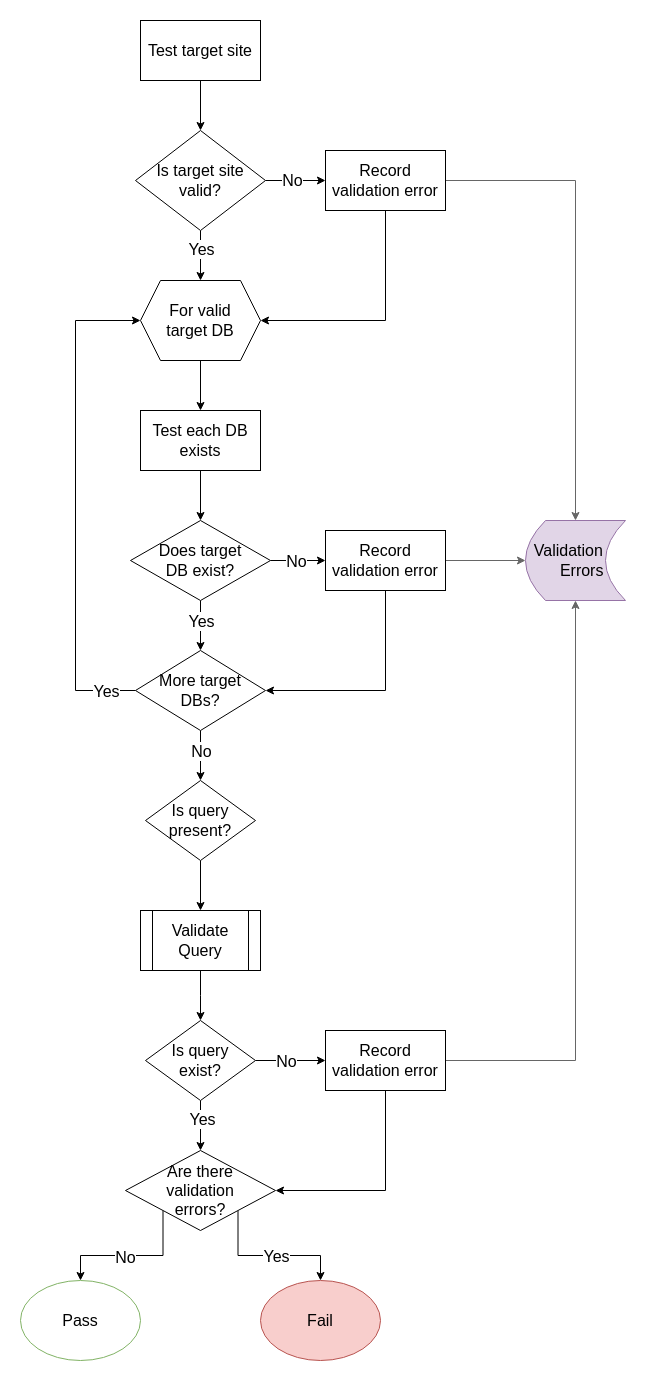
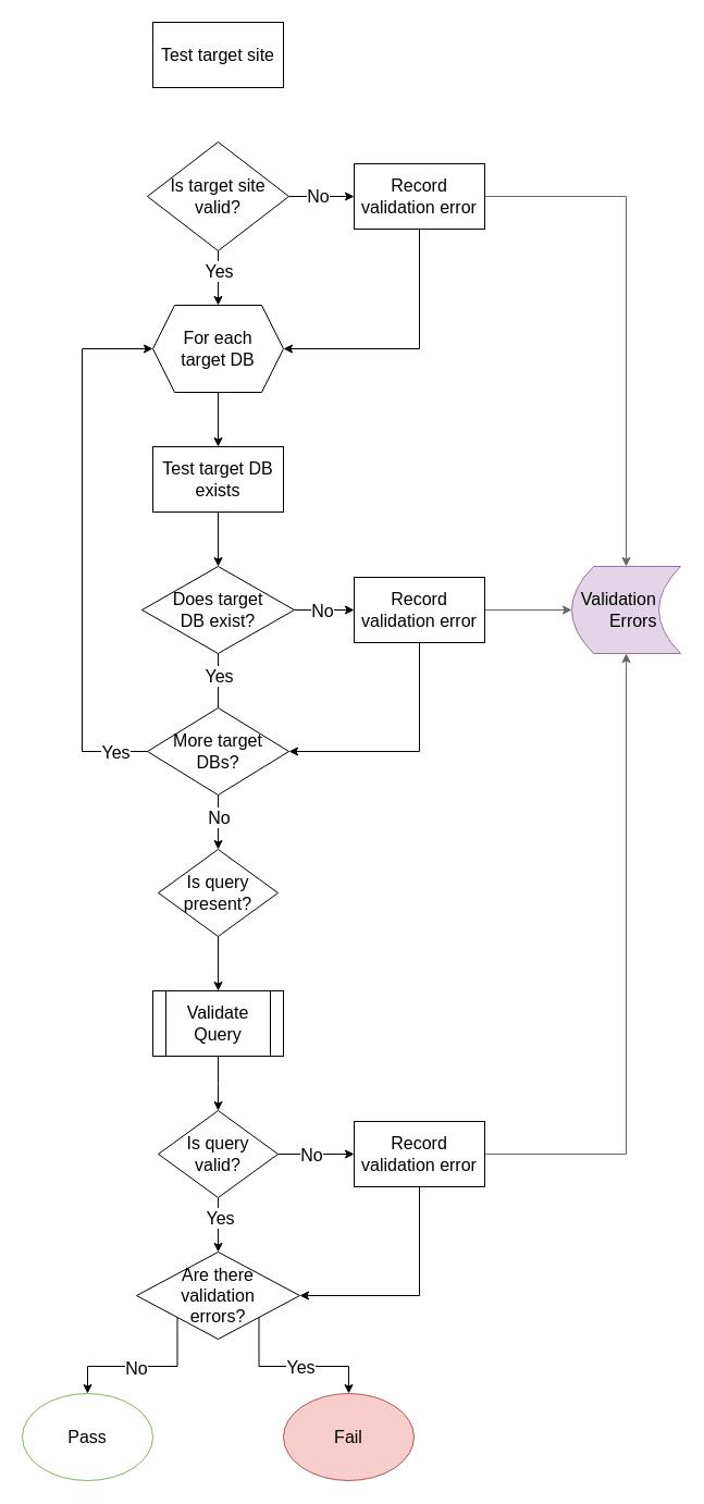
  <mxCell id="0" />
  <mxCell id="1" parent="0" />
- <mxCell id="2" style="edgeStyle=orthogonalEdgeStyle;rounded=0;orthogonalLoop=1;jettySize=auto;html=1;exitX=0.5;exitY=1;exitDx=0;exitDy=0;entryX=0.5;entryY=0;entryDx=0;entryDy=0;fontSize=16;" edge="1" parent="1" source="3" target="8"><mxGeometry relative="1" as="geometry" /></mxCell>
  <mxCell id="3" value="Test target site" style="rounded=0;whiteSpace=wrap;html=1;fontSize=16;" vertex="1" parent="1"><mxGeometry x="140" y="20" width="120" height="60" as="geometry" /></mxCell>
  <mxCell id="4" style="edgeStyle=orthogonalEdgeStyle;rounded=0;orthogonalLoop=1;jettySize=auto;html=1;exitX=1;exitY=0.5;exitDx=0;exitDy=0;entryX=0;entryY=0.5;entryDx=0;entryDy=0;fontSize=16;" edge="1" parent="1" source="8" target="11"><mxGeometry relative="1" as="geometry"><Array as="points"><mxPoint x="285" y="180" /><mxPoint x="285" y="180" /></Array></mxGeometry></mxCell>
  <mxCell id="5" value="No" style="edgeLabel;html=1;align=center;verticalAlign=middle;resizable=0;points=[];fontSize=16;" vertex="1" connectable="0" parent="4"><mxGeometry x="-0.135" y="1" relative="1" as="geometry"><mxPoint as="offset" /></mxGeometry></mxCell>
  <mxCell id="6" style="edgeStyle=orthogonalEdgeStyle;rounded=0;orthogonalLoop=1;jettySize=auto;html=1;exitX=0.5;exitY=1;exitDx=0;exitDy=0;entryX=0.5;entryY=0;entryDx=0;entryDy=0;fontSize=16;" edge="1" parent="1" source="8" target="13"><mxGeometry relative="1" as="geometry" /></mxCell>
  <mxCell id="7" value="Yes" style="edgeLabel;html=1;align=center;verticalAlign=middle;resizable=0;points=[];fontSize=16;" vertex="1" connectable="0" parent="6"><mxGeometry x="-0.275" relative="1" as="geometry"><mxPoint as="offset" /></mxGeometry></mxCell>
  <mxCell id="8" value="Is target site valid?" style="rhombus;whiteSpace=wrap;html=1;fontSize=16;" vertex="1" parent="1"><mxGeometry x="135" y="130" width="130" height="100" as="geometry" /></mxCell>
  <mxCell id="9" style="edgeStyle=orthogonalEdgeStyle;rounded=0;orthogonalLoop=1;jettySize=auto;html=1;exitX=0.5;exitY=1;exitDx=0;exitDy=0;entryX=1;entryY=0.5;entryDx=0;entryDy=0;fontSize=16;" edge="1" parent="1" source="11" target="13"><mxGeometry relative="1" as="geometry" /></mxCell>
  <mxCell id="10" style="edgeStyle=orthogonalEdgeStyle;rounded=0;orthogonalLoop=1;jettySize=auto;html=1;fontSize=16;strokeColor=#666666;" edge="1" parent="1" source="11" target="29"><mxGeometry relative="1" as="geometry" /></mxCell>
  <mxCell id="11" value="Record validation error" style="rounded=0;whiteSpace=wrap;html=1;fontSize=16;" vertex="1" parent="1"><mxGeometry x="325" y="150" width="120" height="60" as="geometry" /></mxCell>
  <mxCell id="12" style="edgeStyle=orthogonalEdgeStyle;rounded=0;orthogonalLoop=1;jettySize=auto;html=1;exitX=0.5;exitY=1;exitDx=0;exitDy=0;entryX=0.5;entryY=0;entryDx=0;entryDy=0;fontSize=16;" edge="1" parent="1" source="13" target="15"><mxGeometry relative="1" as="geometry" /></mxCell>
- <mxCell id="13" value="For valid&lt;br&gt;target DB" style="shape=hexagon;perimeter=hexagonPerimeter2;whiteSpace=wrap;html=1;fixedSize=1;fontSize=16;" vertex="1" parent="1"><mxGeometry x="140" y="280" width="120" height="80" as="geometry" /></mxCell>
+ <mxCell id="13" value="For each&lt;br&gt;target DB" style="shape=hexagon;perimeter=hexagonPerimeter2;whiteSpace=wrap;html=1;fixedSize=1;fontSize=16;" vertex="1" parent="1"><mxGeometry x="140" y="280" width="120" height="80" as="geometry" /></mxCell>
  <mxCell id="14" style="edgeStyle=orthogonalEdgeStyle;rounded=0;orthogonalLoop=1;jettySize=auto;html=1;exitX=0.5;exitY=1;exitDx=0;exitDy=0;entryX=0.5;entryY=0;entryDx=0;entryDy=0;fontSize=16;" edge="1" parent="1" source="15" target="20"><mxGeometry relative="1" as="geometry" /></mxCell>
- <mxCell id="15" value="Test each DB exists" style="rounded=0;whiteSpace=wrap;html=1;fontSize=16;" vertex="1" parent="1"><mxGeometry x="140" y="410" width="120" height="60" as="geometry" /></mxCell>
+ <mxCell id="15" value="Test target DB exists" style="rounded=0;whiteSpace=wrap;html=1;fontSize=16;" vertex="1" parent="1"><mxGeometry x="140" y="410" width="120" height="60" as="geometry" /></mxCell>
  <mxCell id="16" style="edgeStyle=orthogonalEdgeStyle;rounded=0;orthogonalLoop=1;jettySize=auto;html=1;exitX=1;exitY=0.5;exitDx=0;exitDy=0;entryX=0;entryY=0.5;entryDx=0;entryDy=0;fontSize=16;" edge="1" parent="1" source="20" target="23"><mxGeometry relative="1" as="geometry"><Array as="points"><mxPoint x="295" y="560" /><mxPoint x="295" y="560" /></Array></mxGeometry></mxCell>
  <mxCell id="17" value="No" style="edgeLabel;html=1;align=center;verticalAlign=middle;resizable=0;points=[];fontSize=16;" vertex="1" connectable="0" parent="16"><mxGeometry x="-0.276" relative="1" as="geometry"><mxPoint x="5" as="offset" /></mxGeometry></mxCell>
- <mxCell id="18" style="edgeStyle=orthogonalEdgeStyle;rounded=0;orthogonalLoop=1;jettySize=auto;html=1;entryX=0.5;entryY=0;entryDx=0;entryDy=0;fontSize=16;" edge="1" parent="1" source="20" target="28"><mxGeometry relative="1" as="geometry" /></mxCell>
+ <mxCell id="18" style="edgeStyle=orthogonalEdgeStyle;rounded=0;orthogonalLoop=1;jettySize=auto;html=1;entryX=0.5;entryY=0;entryDx=0;entryDy=0;fontSize=16;endArrow=none;" edge="1" parent="1" source="20" target="28"><mxGeometry relative="1" as="geometry" /></mxCell>
  <mxCell id="19" value="Yes" style="edgeLabel;html=1;align=center;verticalAlign=middle;resizable=0;points=[];fontSize=16;" vertex="1" connectable="0" parent="18"><mxGeometry x="-0.184" relative="1" as="geometry"><mxPoint as="offset" /></mxGeometry></mxCell>
  <mxCell id="20" value="Does target&lt;br&gt;DB exist?" style="rhombus;whiteSpace=wrap;html=1;fontSize=16;" vertex="1" parent="1"><mxGeometry x="130" y="520" width="140" height="80" as="geometry" /></mxCell>
  <mxCell id="21" style="edgeStyle=orthogonalEdgeStyle;rounded=0;orthogonalLoop=1;jettySize=auto;html=1;exitX=0.5;exitY=1;exitDx=0;exitDy=0;entryX=1;entryY=0.5;entryDx=0;entryDy=0;fontSize=16;" edge="1" parent="1" source="23" target="28"><mxGeometry relative="1" as="geometry" /></mxCell>
  <mxCell id="22" style="edgeStyle=orthogonalEdgeStyle;rounded=0;orthogonalLoop=1;jettySize=auto;html=1;entryX=0;entryY=0.5;entryDx=0;entryDy=0;fontSize=16;strokeColor=#666666;" edge="1" parent="1" source="23" target="29"><mxGeometry relative="1" as="geometry" /></mxCell>
  <mxCell id="23" value="Record validation error" style="rounded=0;whiteSpace=wrap;html=1;fontSize=16;" vertex="1" parent="1"><mxGeometry x="325" y="530" width="120" height="60" as="geometry" /></mxCell>
  <mxCell id="24" style="edgeStyle=orthogonalEdgeStyle;rounded=0;orthogonalLoop=1;jettySize=auto;html=1;exitX=0.5;exitY=1;exitDx=0;exitDy=0;entryX=0.5;entryY=0;entryDx=0;entryDy=0;fontSize=16;" edge="1" parent="1" source="28" target="33"><mxGeometry relative="1" as="geometry"><Array as="points"><mxPoint x="200" y="750" /><mxPoint x="200" y="750" /></Array></mxGeometry></mxCell>
  <mxCell id="25" value="No" style="edgeLabel;html=1;align=center;verticalAlign=middle;resizable=0;points=[];fontSize=16;" vertex="1" connectable="0" parent="24"><mxGeometry x="-0.079" relative="1" as="geometry"><mxPoint y="-3" as="offset" /></mxGeometry></mxCell>
  <mxCell id="26" style="edgeStyle=orthogonalEdgeStyle;rounded=0;orthogonalLoop=1;jettySize=auto;html=1;exitX=0;exitY=0.5;exitDx=0;exitDy=0;entryX=0;entryY=0.5;entryDx=0;entryDy=0;fontSize=16;" edge="1" parent="1" source="28" target="13"><mxGeometry relative="1" as="geometry"><Array as="points"><mxPoint x="75" y="690" /><mxPoint x="75" y="320" /></Array></mxGeometry></mxCell>
  <mxCell id="27" value="Yes" style="edgeLabel;html=1;align=center;verticalAlign=middle;resizable=0;points=[];fontSize=16;" vertex="1" connectable="0" parent="26"><mxGeometry x="-0.902" y="1" relative="1" as="geometry"><mxPoint x="-6" y="-1" as="offset" /></mxGeometry></mxCell>
  <mxCell id="28" value="More target&lt;br&gt;DBs?" style="rhombus;whiteSpace=wrap;html=1;fontSize=16;" vertex="1" parent="1"><mxGeometry x="135" y="650" width="130" height="80" as="geometry" /></mxCell>
  <mxCell id="29" value="Validation&amp;nbsp; &amp;nbsp;&lt;br&gt;&amp;nbsp; &amp;nbsp;Errors" style="shape=dataStorage;whiteSpace=wrap;html=1;fixedSize=1;fontSize=16;fillColor=#e1d5e7;strokeColor=#9673a6;" vertex="1" parent="1"><mxGeometry x="525" y="520" width="100" height="80" as="geometry" /></mxCell>
  <mxCell id="30" style="edgeStyle=orthogonalEdgeStyle;rounded=0;orthogonalLoop=1;jettySize=auto;html=1;exitX=0.5;exitY=1;exitDx=0;exitDy=0;entryX=0.5;entryY=0;entryDx=0;entryDy=0;fontSize=16;" edge="1" parent="1" source="31"><mxGeometry relative="1" as="geometry"><mxPoint x="200" y="1020" as="targetPoint" /></mxGeometry></mxCell>
  <mxCell id="31" value="Validate&lt;br&gt;Query" style="shape=process;whiteSpace=wrap;html=1;backgroundOutline=1;fontSize=16;" vertex="1" parent="1"><mxGeometry x="140" y="910" width="120" height="60" as="geometry" /></mxCell>
  <mxCell id="32" style="edgeStyle=orthogonalEdgeStyle;rounded=0;orthogonalLoop=1;jettySize=auto;html=1;exitX=0.5;exitY=1;exitDx=0;exitDy=0;entryX=0.5;entryY=0;entryDx=0;entryDy=0;fontSize=16;" edge="1" parent="1" source="33" target="31"><mxGeometry relative="1" as="geometry" /></mxCell>
  <mxCell id="33" value="Is query present?" style="rhombus;whiteSpace=wrap;html=1;fontSize=16;" vertex="1" parent="1"><mxGeometry x="145" y="780" width="110" height="80" as="geometry" /></mxCell>
  <mxCell id="34" style="edgeStyle=orthogonalEdgeStyle;rounded=0;orthogonalLoop=1;jettySize=auto;html=1;exitX=0.5;exitY=1;exitDx=0;exitDy=0;entryX=0.5;entryY=0;entryDx=0;entryDy=0;fontSize=16;" edge="1" parent="1" source="38" target="46"><mxGeometry relative="1" as="geometry"><Array as="points"><mxPoint x="200" y="1120" /><mxPoint x="200" y="1120" /></Array></mxGeometry></mxCell>
  <mxCell id="35" value="Yes" style="edgeLabel;html=1;align=center;verticalAlign=middle;resizable=0;points=[];fontSize=16;" vertex="1" connectable="0" parent="34"><mxGeometry x="-0.268" y="1" relative="1" as="geometry"><mxPoint as="offset" /></mxGeometry></mxCell>
  <mxCell id="36" style="edgeStyle=orthogonalEdgeStyle;rounded=0;orthogonalLoop=1;jettySize=auto;html=1;entryX=0;entryY=0.5;entryDx=0;entryDy=0;fontSize=16;" edge="1" parent="1" source="38" target="41"><mxGeometry relative="1" as="geometry" /></mxCell>
  <mxCell id="37" value="No" style="edgeLabel;html=1;align=center;verticalAlign=middle;resizable=0;points=[];fontSize=16;" vertex="1" connectable="0" parent="36"><mxGeometry x="-0.192" relative="1" as="geometry"><mxPoint x="2" as="offset" /></mxGeometry></mxCell>
- <mxCell id="38" value="Is query&lt;br&gt;exist?" style="rhombus;whiteSpace=wrap;html=1;fontSize=16;" vertex="1" parent="1"><mxGeometry x="145" y="1020" width="110" height="80" as="geometry" /></mxCell>
+ <mxCell id="38" value="Is query&lt;br&gt;valid?" style="rhombus;whiteSpace=wrap;html=1;fontSize=16;" vertex="1" parent="1"><mxGeometry x="145" y="1020" width="110" height="80" as="geometry" /></mxCell>
  <mxCell id="39" style="edgeStyle=orthogonalEdgeStyle;rounded=0;orthogonalLoop=1;jettySize=auto;html=1;exitX=0.5;exitY=1;exitDx=0;exitDy=0;entryX=1;entryY=0.5;entryDx=0;entryDy=0;fontSize=16;" edge="1" parent="1" source="41" target="46"><mxGeometry relative="1" as="geometry" /></mxCell>
  <mxCell id="40" style="edgeStyle=orthogonalEdgeStyle;rounded=0;orthogonalLoop=1;jettySize=auto;html=1;exitX=1;exitY=0.5;exitDx=0;exitDy=0;entryX=0.5;entryY=1;entryDx=0;entryDy=0;fontSize=16;strokeColor=#666666;" edge="1" parent="1" source="41" target="29"><mxGeometry relative="1" as="geometry" /></mxCell>
  <mxCell id="41" value="Record validation error" style="rounded=0;whiteSpace=wrap;html=1;fontSize=16;" vertex="1" parent="1"><mxGeometry x="325" y="1030" width="120" height="60" as="geometry" /></mxCell>
  <mxCell id="42" style="edgeStyle=orthogonalEdgeStyle;rounded=0;orthogonalLoop=1;jettySize=auto;html=1;exitX=0;exitY=1;exitDx=0;exitDy=0;fontSize=16;" edge="1" parent="1" source="46" target="47"><mxGeometry relative="1" as="geometry" /></mxCell>
  <mxCell id="43" value="No" style="edgeLabel;html=1;align=center;verticalAlign=middle;resizable=0;points=[];fontSize=16;" vertex="1" connectable="0" parent="42"><mxGeometry x="-0.002" y="1" relative="1" as="geometry"><mxPoint x="-7" as="offset" /></mxGeometry></mxCell>
  <mxCell id="44" style="edgeStyle=orthogonalEdgeStyle;rounded=0;orthogonalLoop=1;jettySize=auto;html=1;exitX=1;exitY=1;exitDx=0;exitDy=0;entryX=0.5;entryY=0;entryDx=0;entryDy=0;fontSize=16;" edge="1" parent="1" source="46" target="48"><mxGeometry relative="1" as="geometry" /></mxCell>
  <mxCell id="45" value="Yes" style="edgeLabel;html=1;align=center;verticalAlign=middle;resizable=0;points=[];fontSize=16;" vertex="1" connectable="0" parent="44"><mxGeometry x="-0.018" relative="1" as="geometry"><mxPoint x="8" as="offset" /></mxGeometry></mxCell>
  <mxCell id="46" value="Are there&lt;br&gt;validation&lt;br&gt;errors?" style="rhombus;whiteSpace=wrap;html=1;fontSize=16;" vertex="1" parent="1"><mxGeometry x="125" y="1150" width="150" height="80" as="geometry" /></mxCell>
  <mxCell id="47" value="Pass" style="ellipse;whiteSpace=wrap;html=1;fontSize=16;fillColor=#ffffff;strokeColor=#82b366;" vertex="1" parent="1"><mxGeometry y="1280" width="120" height="80" as="geometry" x="20" /></mxCell>
  <mxCell id="48" value="Fail" style="ellipse;whiteSpace=wrap;html=1;fontSize=16;fillColor=#f8cecc;strokeColor=#b85450;" vertex="1" parent="1"><mxGeometry x="260" y="1280" width="120" height="80" as="geometry" /></mxCell>
